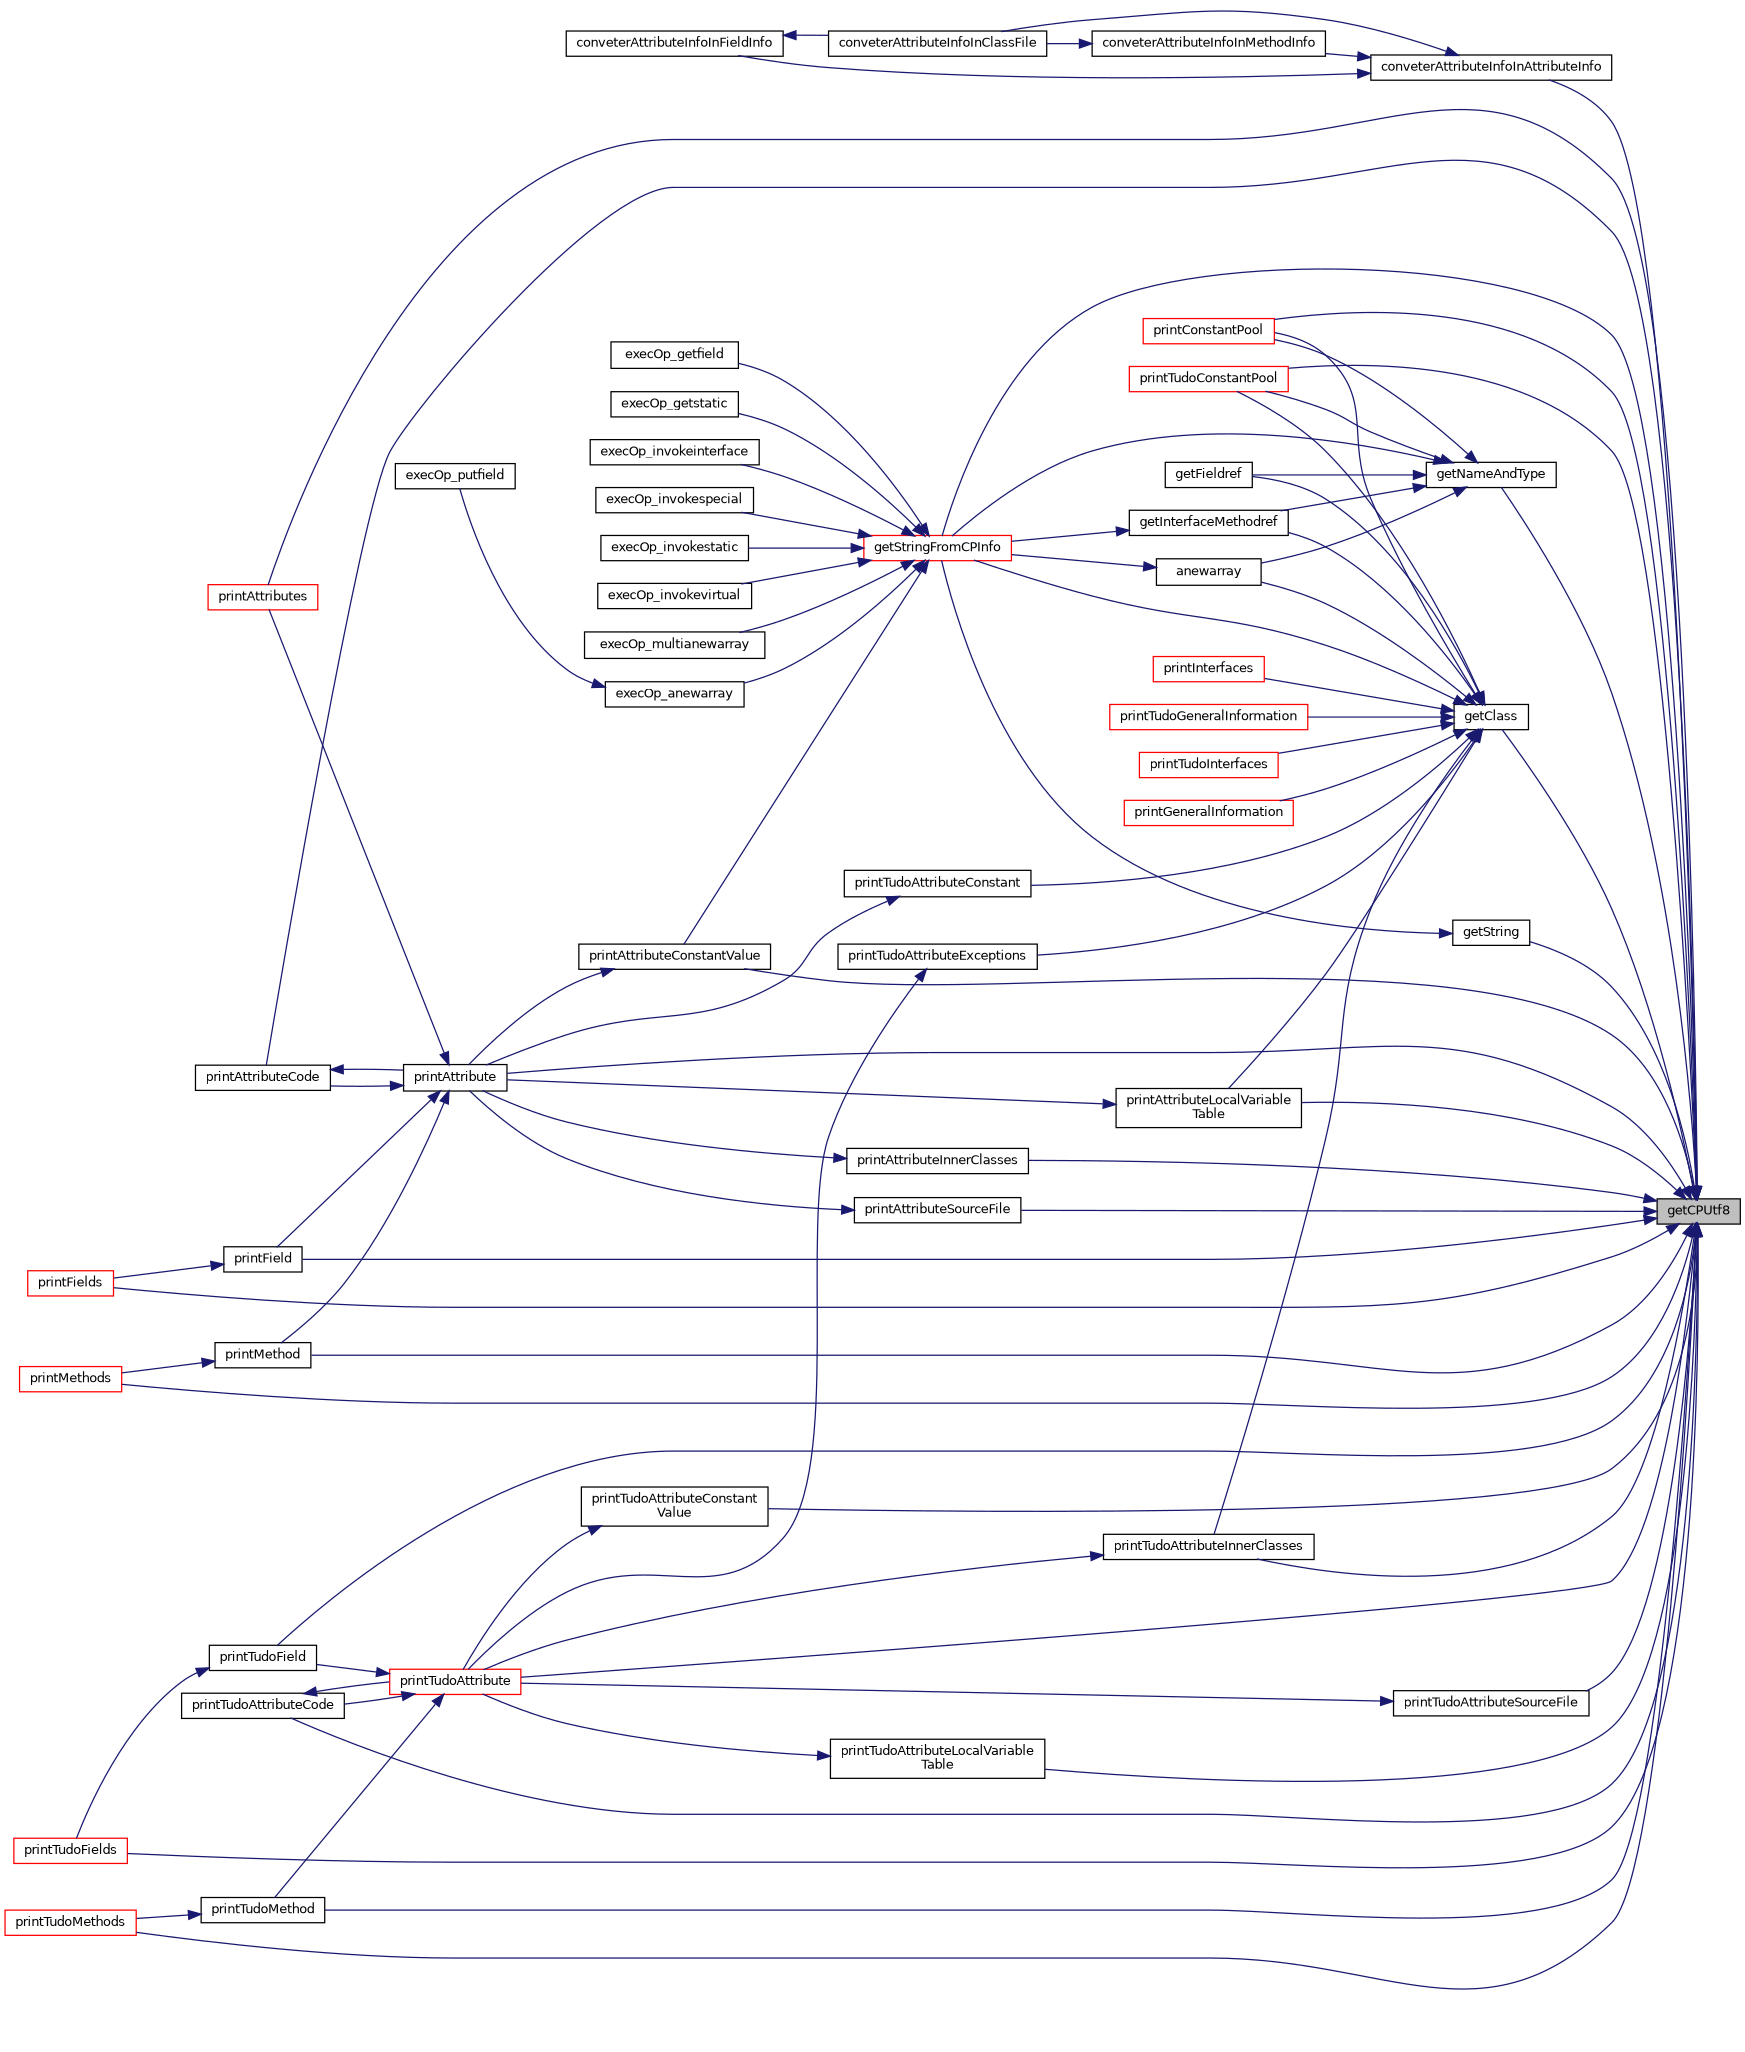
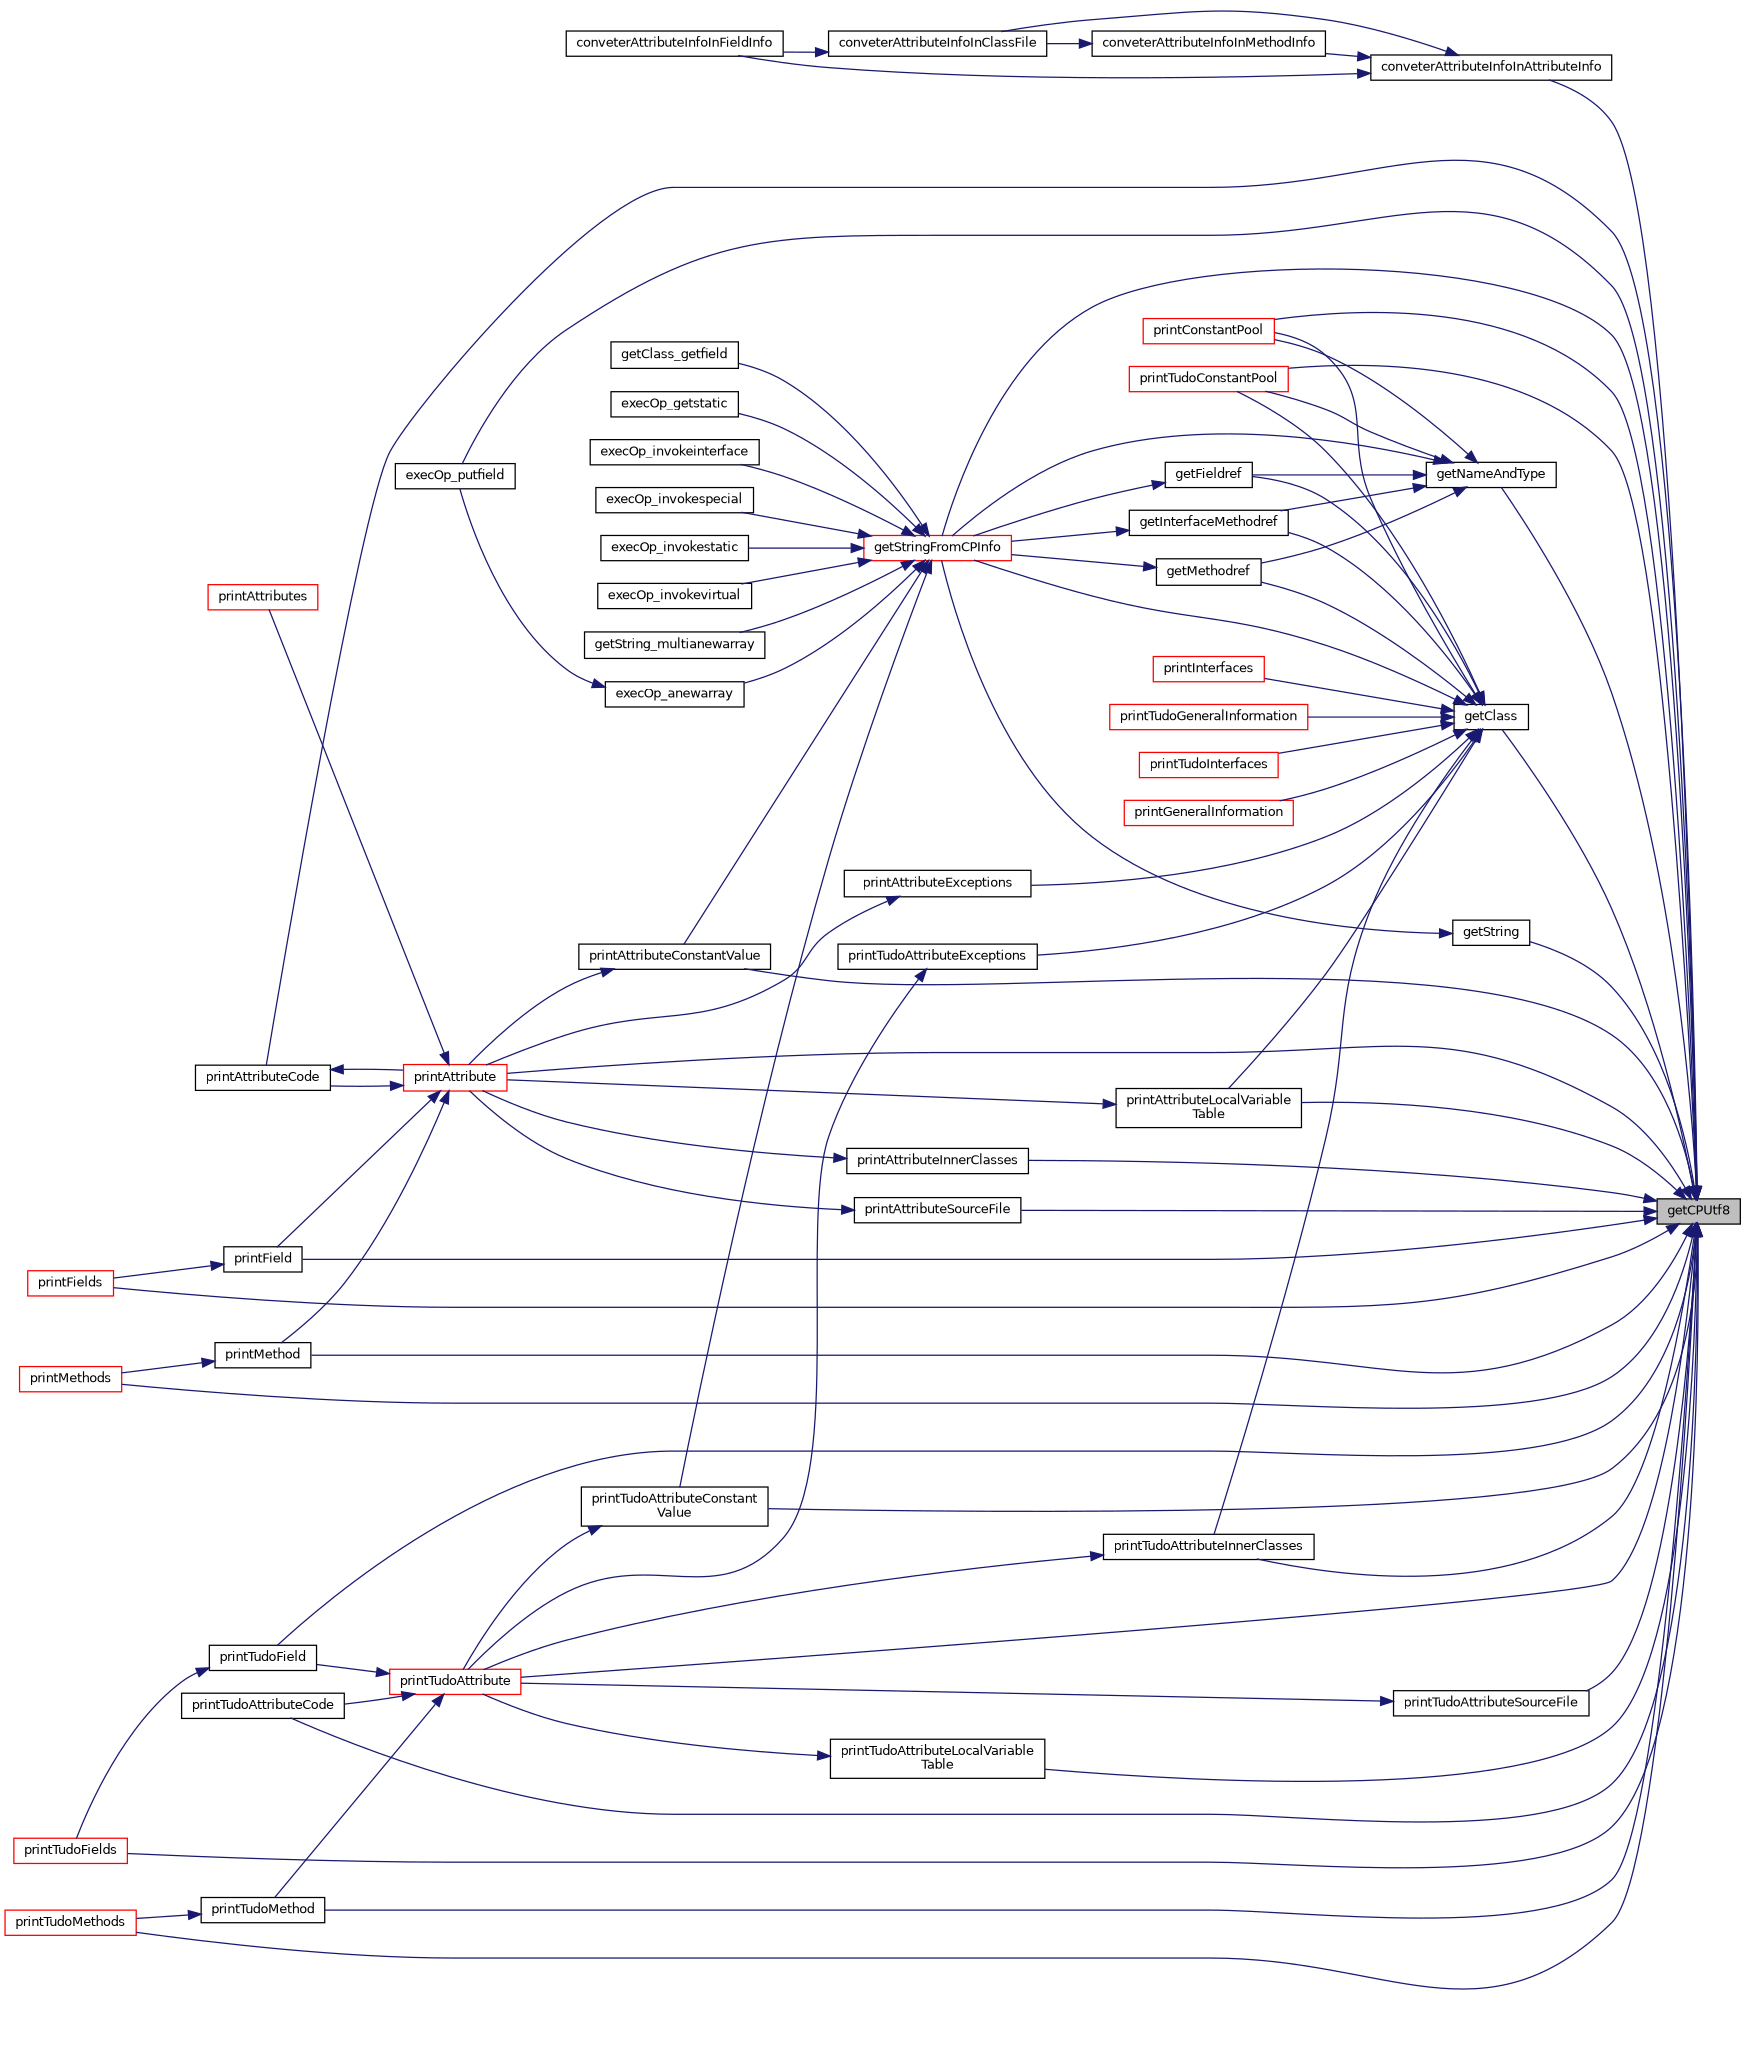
  digraph {
    rankdir=RL
    node [color=black fillcolor=white fontname=Helvetica fontsize=10 shape=record style=filled]
    edge [color=midnightblue dir=back fontname=Helvetica fontsize=10 labelfontname=Helvetica labelfontsize=10 style=solid]
    n1 [fillcolor=grey75 fontcolor=black height=0.2 label=getCPUtf8 width=0.4]
    n2 [height=0.2 label=conveterAttributeInfoInAttributeInfo width=0.4]
    n3 [height=0.2 label=getClass width=0.4]
    n4 [color=red height=0.2 label=getStringFromCPInfo width=0.4]
    n5 [height=0.2 label=printAttributeConstantValue width=0.4]
-   n6 [height=0.2 label=printAttribute width=0.4]
+   n6 [color=red height=0.2 label=printAttribute width=0.4]
    n7 [height=0.2 label=printAttributeCode width=0.4]
    n8 [color=red height=0.2 label=printAttributes width=0.4]
    n9 [height=0.2 label=printField width=0.4]
    n10 [color=red height=0.2 label=printFields width=0.4]
    n11 [height=0.2 label=printMethod width=0.4]
    n12 [color=red height=0.2 label=printMethods width=0.4]
    n13 [height=0.2 label="printTudoAttributeConstant\lValue" width=0.4]
    n14 [color=red height=0.2 label=printTudoAttribute width=0.4]
    n15 [height=0.2 label=printTudoAttributeCode width=0.4]
    n16 [height=0.2 label=printTudoField width=0.4]
    n17 [color=red height=0.2 label=printTudoFields width=0.4]
    n18 [height=0.2 label=printTudoMethod width=0.4]
    n19 [color=red height=0.2 label=printTudoMethods width=0.4]
    n20 [height=0.2 label=printAttributeInnerClasses width=0.4]
    n21 [color=red height=0.2 label=printConstantPool width=0.4]
    n22 [height=0.2 label=printTudoAttributeInnerClasses width=0.4]
    n23 [color=red height=0.2 label=printTudoConstantPool width=0.4]
    n24 [height=0.2 label=getNameAndType width=0.4]
    n25 [height=0.2 label=getString width=0.4]
    n26 [height=0.2 label="printAttributeLocalVariable\lTable" width=0.4]
    n27 [height=0.2 label=printAttributeSourceFile width=0.4]
    n28 [height=0.2 label="printTudoAttributeLocalVariable\lTable" width=0.4]
    n29 [height=0.2 label=printTudoAttributeSourceFile width=0.4]
    n30 [height=0.2 label=conveterAttributeInfoInClassFile width=0.4]
    n31 [height=0.2 label=conveterAttributeInfoInFieldInfo width=0.4]
    n32 [height=0.2 label=conveterAttributeInfoInMethodInfo width=0.4]
    n33 [height=0.2 label=getFieldref width=0.4]
    n34 [height=0.2 label=getInterfaceMethodref width=0.4]
-   n35 [height=0.2 label=anewarray width=0.4]
-   n36 [height=0.2 label=printTudoAttributeConstant width=0.4]
+   n35 [height=0.2 label=getMethodref width=0.4]
+   n36 [height=0.2 label=printAttributeExceptions width=0.4]
    n37 [color=red height=0.2 label=printGeneralInformation width=0.4]
    n38 [color=red height=0.2 label=printInterfaces width=0.4]
    n39 [height=0.2 label=printTudoAttributeExceptions width=0.4]
    n40 [color=red height=0.2 label=printTudoGeneralInformation width=0.4]
    n41 [color=red height=0.2 label=printTudoInterfaces width=0.4]
    n42 [height=0.2 label=execOp_anewarray width=0.4]
-   n43 [height=0.2 label=execOp_getfield width=0.4]
+   n43 [height=0.2 label=getClass_getfield width=0.4]
    n44 [height=0.2 label=execOp_getstatic width=0.4]
    n45 [height=0.2 label=execOp_invokeinterface width=0.4]
    n46 [height=0.2 label=execOp_invokespecial width=0.4]
    n47 [height=0.2 label=execOp_invokestatic width=0.4]
    n48 [height=0.2 label=execOp_invokevirtual width=0.4]
-   n49 [height=0.2 label=execOp_multianewarray width=0.4]
+   n49 [height=0.2 label=getString_multianewarray width=0.4]
    n50 [height=0.2 label=execOp_putfield width=0.4]
    n1 -> n2
    n1 -> n3
    n1 -> n4
    n1 -> n5
    n1 -> n6
    n1 -> n7
-   n1 -> n8
+   n1 -> n50
    n1 -> n9
    n1 -> n10
    n1 -> n11
    n1 -> n12
    n1 -> n13
    n1 -> n14
    n1 -> n15
    n1 -> n16
    n1 -> n17
    n1 -> n18
    n1 -> n19
    n1 -> n20
    n1 -> n21
    n1 -> n22
    n1 -> n23
    n1 -> n24
    n1 -> n25
    n1 -> n26
    n1 -> n27
    n1 -> n28
    n1 -> n29
    n2 -> n30
    n2 -> n31
    n2 -> n32
    n3 -> n4
    n3 -> n21
    n3 -> n22
    n3 -> n23
    n3 -> n26
    n3 -> n33
    n3 -> n34
    n3 -> n35
    n3 -> n36
    n3 -> n37
    n3 -> n38
    n3 -> n39
    n3 -> n40
    n3 -> n41
    n4 -> n5
+   n4 -> n13
    n4 -> n42
    n4 -> n43
    n4 -> n44
    n4 -> n45
    n4 -> n46
    n4 -> n47
    n4 -> n48
    n4 -> n49
    n5 -> n6
    n6 -> n7
    n6 -> n8
    n6 -> n9
    n6 -> n11
    n7 -> n6
    n9 -> n10
    n11 -> n12
    n13 -> n14
    n14 -> n15
    n14 -> n16
    n14 -> n18
-   n15 -> n14
    n16 -> n17
    n18 -> n19
    n20 -> n6
    n22 -> n14
    n24 -> n4
    n24 -> n21
    n24 -> n23
    n24 -> n33
    n24 -> n34
    n24 -> n35
    n25 -> n4
    n26 -> n6
    n27 -> n6
    n28 -> n14
    n29 -> n14
-   n31 -> n30
+   n30 -> n31
    n32 -> n30
+   n33 -> n4
    n34 -> n4
    n35 -> n4
    n36 -> n6
    n39 -> n14
    n42 -> n50
  }
